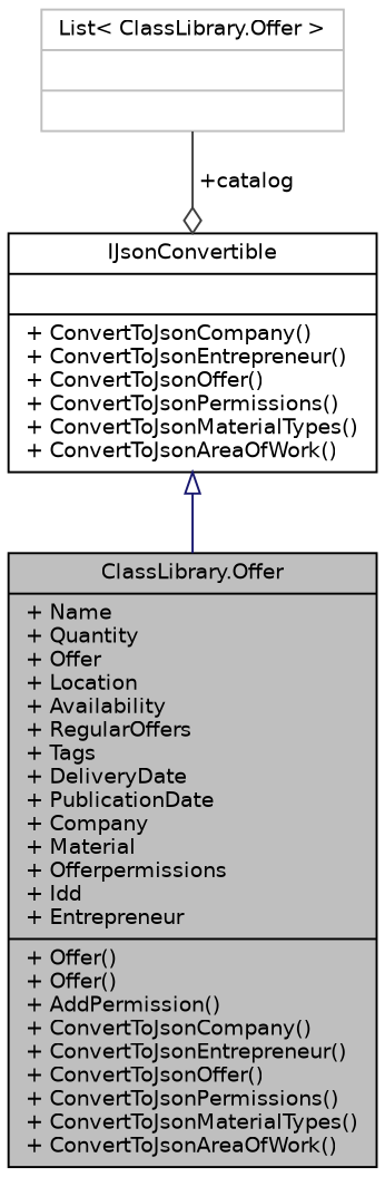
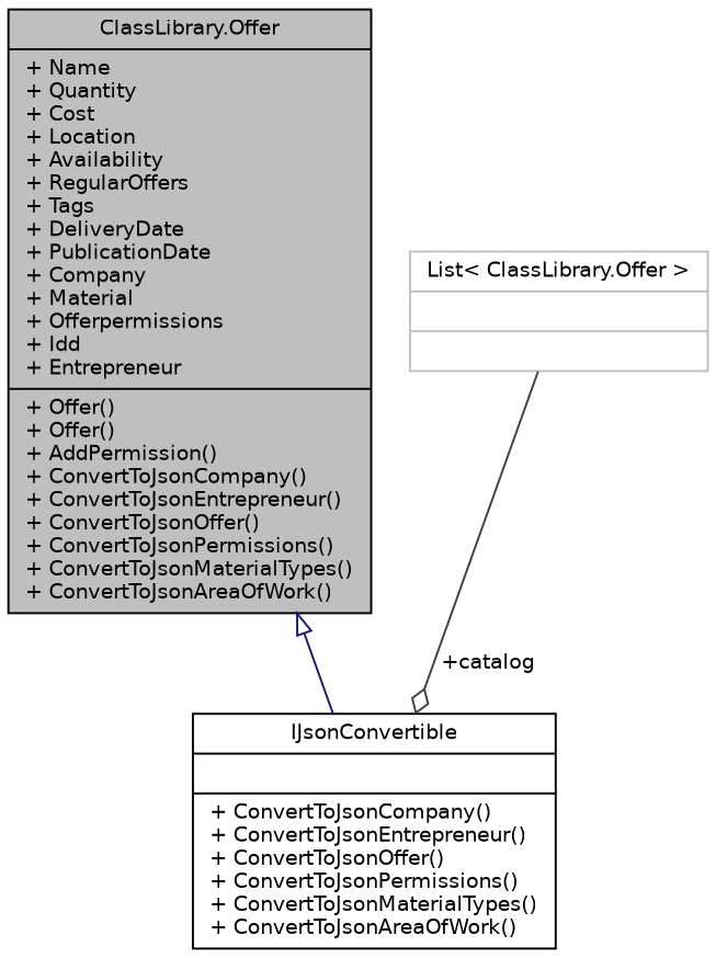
  digraph {
    node [color=black fillcolor=white fontname=Helvetica fontsize=10 shape=record style=filled]
    edge [fontname=Helvetica fontsize=10 labelfontname=Helvetica labelfontsize=10 style=solid]
-   n1 [fillcolor=grey75 fontcolor=black height=0.2 label="{ClassLibrary.Offer\n|+ Name\l+ Quantity\l+ Offer\l+ Location\l+ Availability\l+ RegularOffers\l+ Tags\l+ DeliveryDate\l+ PublicationDate\l+ Company\l+ Material\l+ Offerpermissions\l+ Idd\l+ Entrepreneur\l|+ Offer()\l+ Offer()\l+ AddPermission()\l+ ConvertToJsonCompany()\l+ ConvertToJsonEntrepreneur()\l+ ConvertToJsonOffer()\l+ ConvertToJsonPermissions()\l+ ConvertToJsonMaterialTypes()\l+ ConvertToJsonAreaOfWork()\l}" width=0.4]
+   n1 [fillcolor=grey75 fontcolor=black height=0.2 label="{ClassLibrary.Offer\n|+ Name\l+ Quantity\l+ Cost\l+ Location\l+ Availability\l+ RegularOffers\l+ Tags\l+ DeliveryDate\l+ PublicationDate\l+ Company\l+ Material\l+ Offerpermissions\l+ Idd\l+ Entrepreneur\l|+ Offer()\l+ Offer()\l+ AddPermission()\l+ ConvertToJsonCompany()\l+ ConvertToJsonEntrepreneur()\l+ ConvertToJsonOffer()\l+ ConvertToJsonPermissions()\l+ ConvertToJsonMaterialTypes()\l+ ConvertToJsonAreaOfWork()\l}" width=0.4]
    n2 [height=0.2 label="{IJsonConvertible\n||+ ConvertToJsonCompany()\l+ ConvertToJsonEntrepreneur()\l+ ConvertToJsonOffer()\l+ ConvertToJsonPermissions()\l+ ConvertToJsonMaterialTypes()\l+ ConvertToJsonAreaOfWork()\l}" width=0.4]
    n3 [color=grey75 height=0.2 label="{List\< ClassLibrary.Offer \>\n||}" width=0.4]
-   n2 -> n1 [arrowtail=onormal color=midnightblue dir=back]
+   n1 -> n2 [arrowtail=onormal color=midnightblue dir=back]
    n3 -> n2 [arrowhead=odiamond color=grey25 label=" +catalog"]
  }
